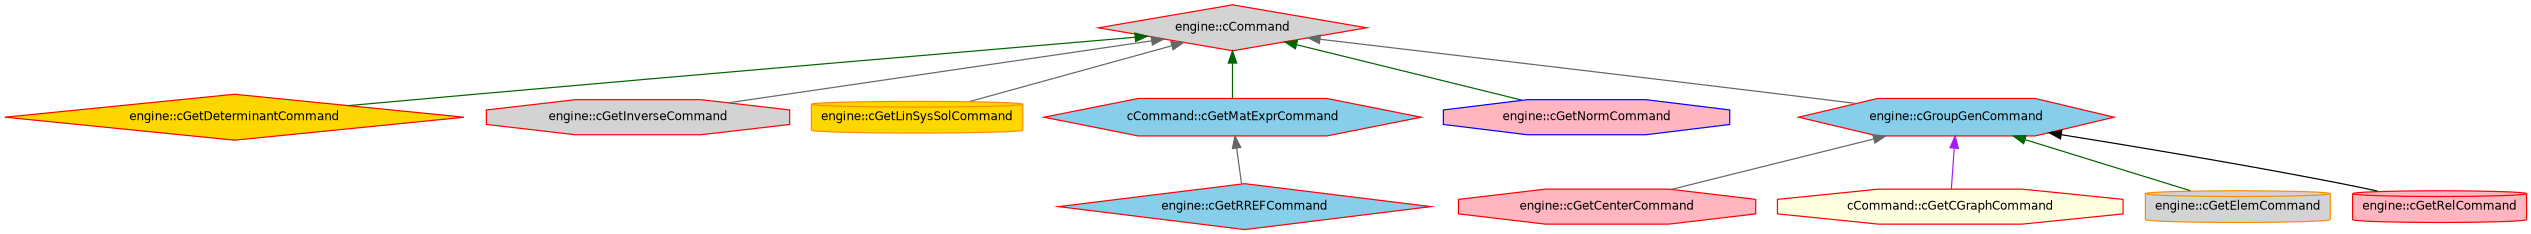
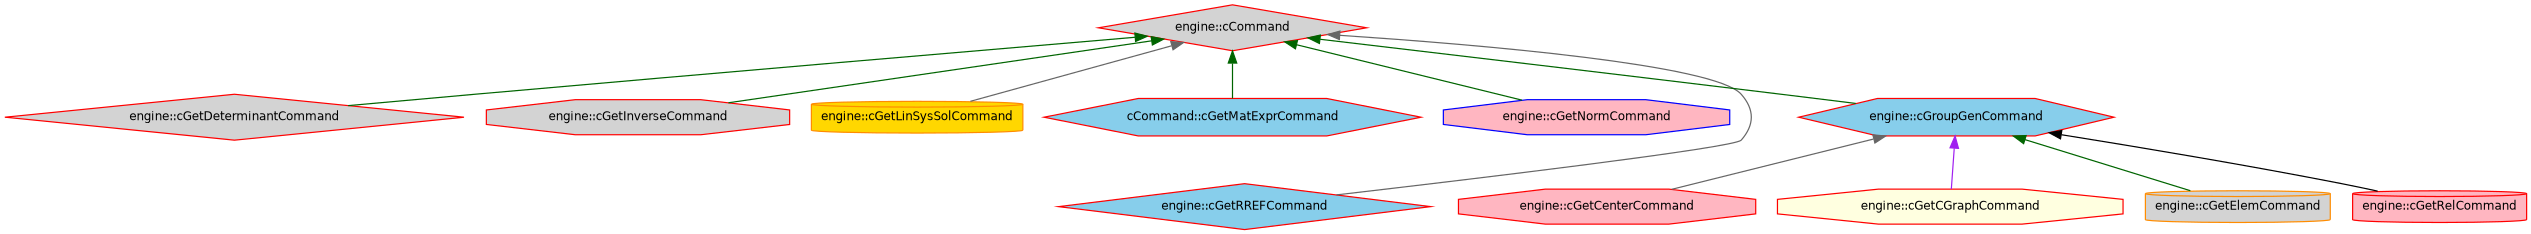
  digraph {
    rankdir=TB
    node [color=red fillcolor=lightgrey fontname=Helvetica fontsize=10 shape=octagon style=filled]
    edge [color=gray40 dir=back fontname=Helvetica fontsize=10 labelfontname=Helvetica labelfontsize=10 style=solid]
    n1 [height=0.2 label="engine::cCommand" shape=diamond width=0.4]
-   n2 [fillcolor=gold height=0.2 label="engine::cGetDeterminantCommand" shape=diamond width=0.4]
+   n2 [height=0.2 label="engine::cGetDeterminantCommand" shape=diamond width=0.4]
    n3 [height=0.2 label="engine::cGetInverseCommand" width=0.4]
    n4 [color=darkorange fillcolor=gold height=0.2 label="engine::cGetLinSysSolCommand" shape=cylinder width=0.4]
    n5 [fillcolor=skyblue height=0.2 label="cCommand::cGetMatExprCommand" shape=hexagon width=0.4]
    n6 [color=blue fillcolor=lightpink height=0.2 label="engine::cGetNormCommand" width=0.4]
    n7 [fillcolor=skyblue height=0.2 label="engine::cGetRREFCommand" shape=diamond width=0.4]
    n8 [fillcolor=skyblue height=0.2 label="engine::cGroupGenCommand" shape=hexagon width=0.4]
    n9 [fillcolor=lightpink height=0.2 label="engine::cGetCenterCommand" width=0.4]
-   n10 [fillcolor=lightyellow height=0.2 label="cCommand::cGetCGraphCommand" width=0.4]
+   n10 [fillcolor=lightyellow height=0.2 label="engine::cGetCGraphCommand" width=0.4]
    n11 [color=darkorange height=0.2 label="engine::cGetElemCommand" shape=cylinder width=0.4]
    n12 [fillcolor=lightpink height=0.2 label="engine::cGetRelCommand" shape=cylinder width=0.4]
    n1 -> n2 [color=darkgreen]
-   n1 -> n3
+   n1 -> n3 [color=darkgreen]
    n1 -> n4
    n1 -> n5 [color=darkgreen]
    n1 -> n6 [color=darkgreen]
-   n5 -> n7
-   n1 -> n8
+   n1 -> n7
+   n1 -> n8 [color=darkgreen]
    n8 -> n9
    n8 -> n10 [color=purple]
    n8 -> n11 [color=darkgreen]
    n8 -> n12 [color=black]
  }
